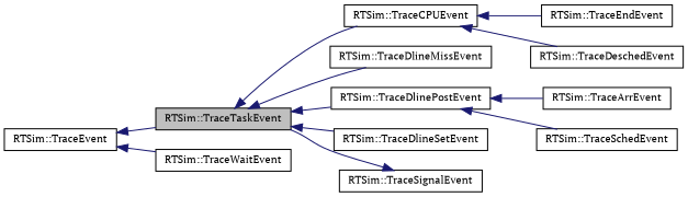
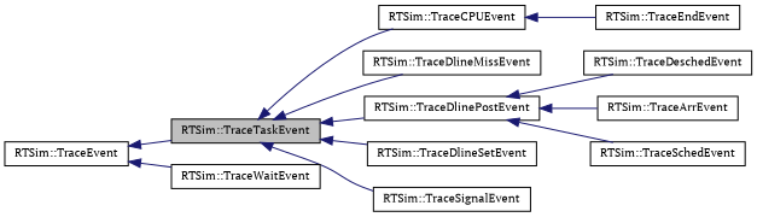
  digraph {
    fontname="PT Serif"
    rankdir=LR
    node [color=black fillcolor=white fontname="PT Serif" fontsize=10 shape=record style=filled]
    edge [color=midnightblue dir=back fontname="PT Serif" fontsize=10 labelfontname=Helvetica labelfontsize=10 style=solid]
    n1 [fillcolor=grey75 fontcolor=black height=0.2 label="RTSim::TraceTaskEvent" width=0.4]
    n2 [height=0.2 label="RTSim::TraceCPUEvent" width=0.4]
    n3 [height=0.2 label="RTSim::TraceDlineMissEvent" width=0.4]
    n4 [height=0.2 label="RTSim::TraceDlinePostEvent" width=0.4]
    n5 [height=0.2 label="RTSim::TraceDlineSetEvent" width=0.4]
    n6 [height=0.2 label="RTSim::TraceSignalEvent" width=0.4]
    n7 [height=0.2 label="RTSim::TraceArrEvent" width=0.4]
    n8 [height=0.2 label="RTSim::TraceDeschedEvent" width=0.4]
    n9 [height=0.2 label="RTSim::TraceEndEvent" width=0.4]
    n10 [height=0.2 label="RTSim::TraceSchedEvent" width=0.4]
    n11 [height=0.2 label="RTSim::TraceWaitEvent" width=0.4]
    n12 [height=0.2 label="RTSim::TraceEvent" width=0.4]
    n1 -> n2
    n1 -> n3
    n1 -> n4
    n1 -> n5
-   n6 -> n1
-   n2 -> n8
+   n1 -> n6
+   n4 -> n8
    n2 -> n9
    n4 -> n7
    n4 -> n10
    n12 -> n1
    n12 -> n11
  }
